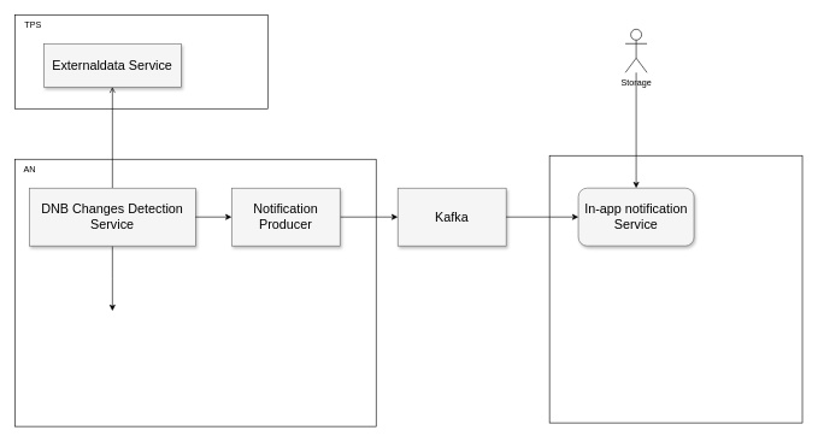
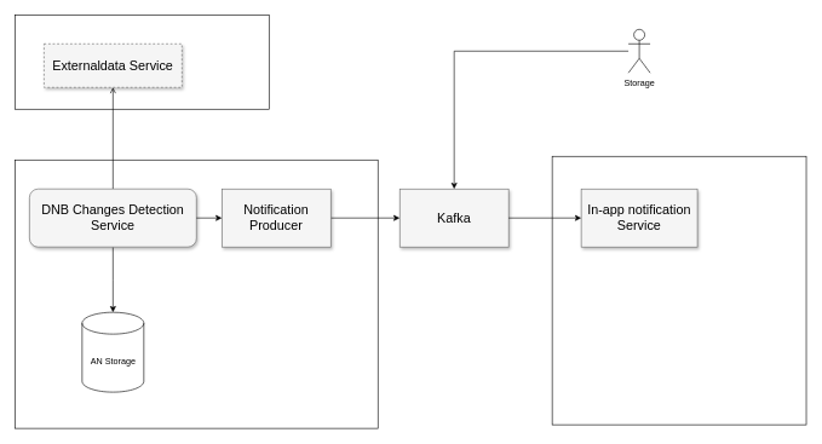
  <mxCell id="0" style=";html=1;" />
  <mxCell id="1" style=";html=1;" parent="0" />
  <mxCell id="2" value="" style="group" vertex="1" connectable="0" parent="1"><mxGeometry width="1090" height="570" as="geometry" x="20" y="20" /></mxCell>
  <mxCell id="3" value="" style="rounded=0;whiteSpace=wrap;html=1;" vertex="1" parent="2"><mxGeometry x="740" y="195" width="350" height="370" as="geometry" /></mxCell>
  <mxCell id="4" value="" style="rounded=0;whiteSpace=wrap;html=1;" vertex="1" parent="2"><mxGeometry width="350" height="130" as="geometry" /></mxCell>
  <mxCell id="5" value="" style="rounded=0;whiteSpace=wrap;html=1;" vertex="1" parent="2"><mxGeometry y="200" width="500" height="370" as="geometry" /></mxCell>
- <mxCell id="6" value="Externaldata Service" style="whiteSpace=wrap;html=1;shadow=1;fontSize=18;fillColor=#f5f5f5;strokeColor=#666666;" parent="2" vertex="1"><mxGeometry x="40" y="40" width="190" height="60" as="geometry" /></mxCell>
+ <mxCell id="6" value="Externaldata Service" style="whiteSpace=wrap;html=1;shadow=1;fontSize=18;fillColor=#f5f5f5;strokeColor=#666666;dashed=1;" parent="2" vertex="1"><mxGeometry x="40" y="40" width="190" height="60" as="geometry" /></mxCell>
  <mxCell id="7" value="Kafka" style="whiteSpace=wrap;html=1;shadow=1;fontSize=18;fillColor=#f5f5f5;strokeColor=#666666;" parent="2" vertex="1"><mxGeometry x="530" y="240" width="150" height="80" as="geometry" /></mxCell>
  <mxCell id="8" style="edgeStyle=orthogonalEdgeStyle;rounded=0;orthogonalLoop=1;jettySize=auto;html=1;exitX=0.5;exitY=0;exitDx=0;exitDy=0;endArrow=open;" edge="1" parent="2" source="10" target="6"><mxGeometry relative="1" as="geometry" /></mxCell>
  <mxCell id="9" style="edgeStyle=orthogonalEdgeStyle;rounded=0;orthogonalLoop=1;jettySize=auto;html=1;exitX=0.5;exitY=1;exitDx=0;exitDy=0;" edge="1" parent="2" source="10"><mxGeometry relative="1" as="geometry"><mxPoint x="135" y="410" as="targetPoint" /></mxGeometry></mxCell>
- <mxCell id="10" value="DNB Changes Detection Service" style="whiteSpace=wrap;html=1;shadow=1;fontSize=18;fillColor=#f5f5f5;strokeColor=#666666;" parent="2" vertex="1"><mxGeometry x="20" y="240" width="230" height="80" as="geometry" /></mxCell>
+ <mxCell id="10" value="DNB Changes Detection Service" style="whiteSpace=wrap;html=1;shadow=1;fontSize=18;fillColor=#f5f5f5;strokeColor=#666666;rounded=1;" parent="2" vertex="1"><mxGeometry x="20" y="240" width="230" height="80" as="geometry" /></mxCell>
  <mxCell id="11" style="edgeStyle=orthogonalEdgeStyle;rounded=0;orthogonalLoop=1;jettySize=auto;html=1;exitX=1;exitY=0.5;exitDx=0;exitDy=0;entryX=0;entryY=0.5;entryDx=0;entryDy=0;" edge="1" parent="2" source="12" target="7"><mxGeometry relative="1" as="geometry" /></mxCell>
- <mxCell id="12" value="Notification Producer" style="whiteSpace=wrap;html=1;shadow=1;fontSize=18;fillColor=#f5f5f5;strokeColor=#666666;" parent="2" vertex="1"><mxGeometry x="300" y="240" width="150" height="80" as="geometry" /></mxCell>
+ <mxCell id="12" value="Notification Producer" style="whiteSpace=wrap;html=1;shadow=1;fontSize=18;fillColor=#f5f5f5;strokeColor=#666666;" parent="2" vertex="1"><mxGeometry x="285" y="240" width="150" height="80" as="geometry" /></mxCell>
  <mxCell id="13" style="edgeStyle=orthogonalEdgeStyle;rounded=0;orthogonalLoop=1;jettySize=auto;html=1;exitX=1;exitY=0.5;exitDx=0;exitDy=0;entryX=0;entryY=0.5;entryDx=0;entryDy=0;" edge="1" parent="2" source="10" target="12"><mxGeometry relative="1" as="geometry" /></mxCell>
- <mxCell id="14" value="In-app notification Service" style="whiteSpace=wrap;html=1;shadow=1;fontSize=18;fillColor=#f5f5f5;strokeColor=#666666;rounded=1;" parent="2" vertex="1"><mxGeometry x="780" y="240" width="160" height="80" as="geometry" /></mxCell>
+ <mxCell id="14" value="In-app notification Service" style="whiteSpace=wrap;html=1;shadow=1;fontSize=18;fillColor=#f5f5f5;strokeColor=#666666;" parent="2" vertex="1"><mxGeometry x="780" y="240" width="160" height="80" as="geometry" /></mxCell>
  <mxCell id="15" style="edgeStyle=orthogonalEdgeStyle;rounded=0;orthogonalLoop=1;jettySize=auto;html=1;exitX=1;exitY=0.5;exitDx=0;exitDy=0;" edge="1" parent="2" source="7" target="14"><mxGeometry relative="1" as="geometry" /></mxCell>
- <mxCell id="16" style="edgeStyle=orthogonalEdgeStyle;rounded=0;orthogonalLoop=1;jettySize=auto;html=1;" edge="1" parent="2" source="17" target="14"><mxGeometry relative="1" as="geometry" /></mxCell>
+ <mxCell id="16" style="edgeStyle=orthogonalEdgeStyle;rounded=0;orthogonalLoop=1;jettySize=auto;html=1;" edge="1" parent="2" source="17" target="7"><mxGeometry relative="1" as="geometry" /></mxCell>
  <mxCell id="17" value="Storage" style="shape=umlActor;verticalLabelPosition=bottom;verticalAlign=top;html=1;outlineConnect=0;" vertex="1" parent="2"><mxGeometry x="845" y="20" width="30" height="60" as="geometry" /></mxCell>
- <mxCell id="19" value="AN" style="text;html=1;align=center;verticalAlign=middle;resizable=0;points=[];autosize=1;strokeColor=none;fillColor=none;" vertex="1" parent="2"><mxGeometry y="200" width="40" height="30" as="geometry" /></mxCell>
- <mxCell id="20" value="TPS" style="text;html=1;align=center;verticalAlign=middle;resizable=0;points=[];autosize=1;strokeColor=none;fillColor=none;" vertex="1" parent="2"><mxGeometry width="50" height="30" as="geometry" /></mxCell>
+ <mxCell id="18" value="AN Storage" style="shape=cylinder3;whiteSpace=wrap;html=1;boundedLbl=1;backgroundOutline=1;size=15;" vertex="1" parent="2"><mxGeometry x="92.5" y="410" width="85" height="110" as="geometry" /></mxCell>
